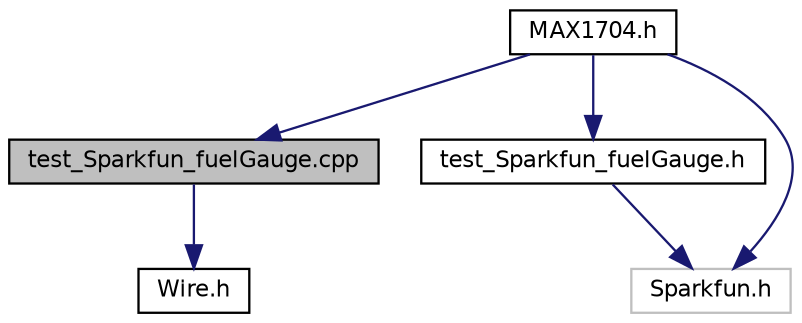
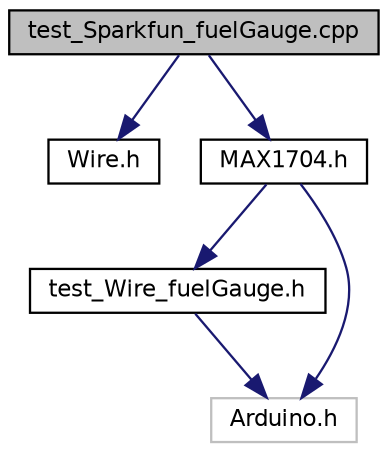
  digraph {
    fontname="DejaVu Sans"
    node [color=black fillcolor=white fontname="DejaVu Sans" fontsize=10 shape=record style=filled]
    edge [color=midnightblue fontname="DejaVu Sans" fontsize=10 labelfontname=Helvetica labelfontsize=10 style=solid]
    n1 [fillcolor=grey75 fontcolor=black height=0.2 label="test_Sparkfun_fuelGauge.cpp" width=0.4]
    n2 [height=0.2 label="Wire.h" width=0.4]
    n3 [height=0.2 label="MAX1704.h" width=0.4]
-   n4 [height=0.2 label="test_Sparkfun_fuelGauge.h" width=0.4]
-   n5 [color=grey75 height=0.2 label="Sparkfun.h" width=0.4]
+   n4 [height=0.2 label="test_Wire_fuelGauge.h" width=0.4]
+   n5 [color=grey75 height=0.2 label="Arduino.h" width=0.4]
    n1 -> n2
-   n3 -> n1
+   n1 -> n3
    n3 -> n4
    n3 -> n5
    n4 -> n5
  }
